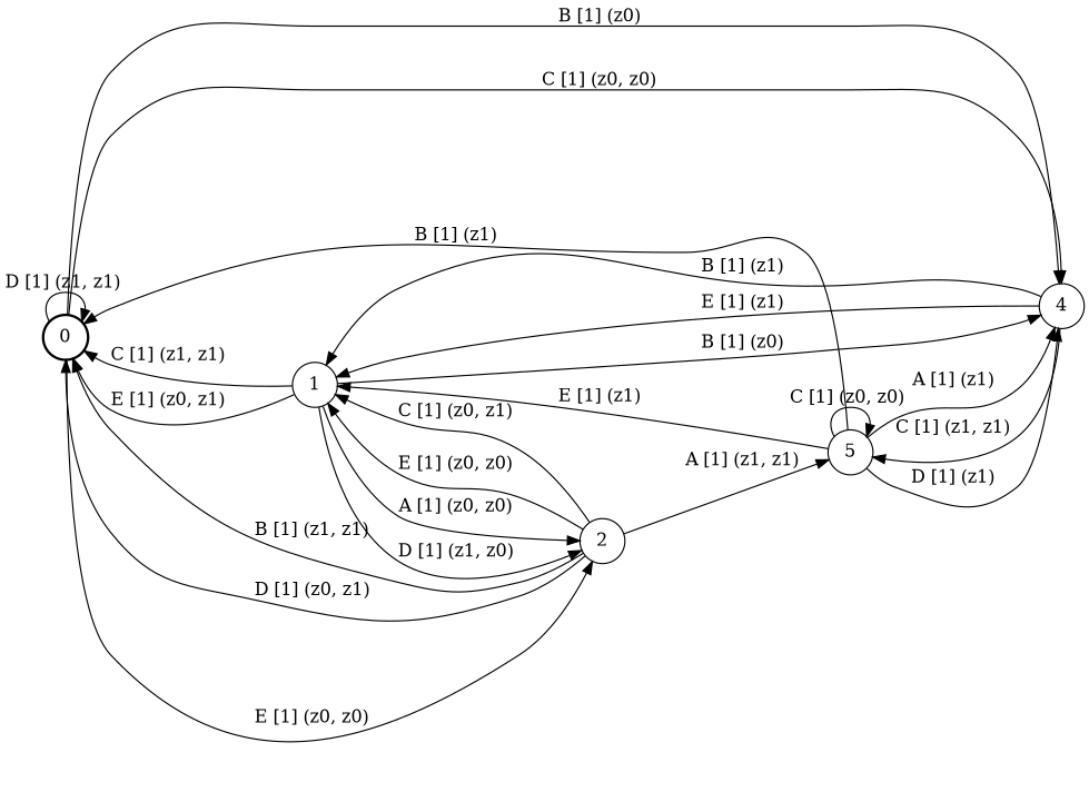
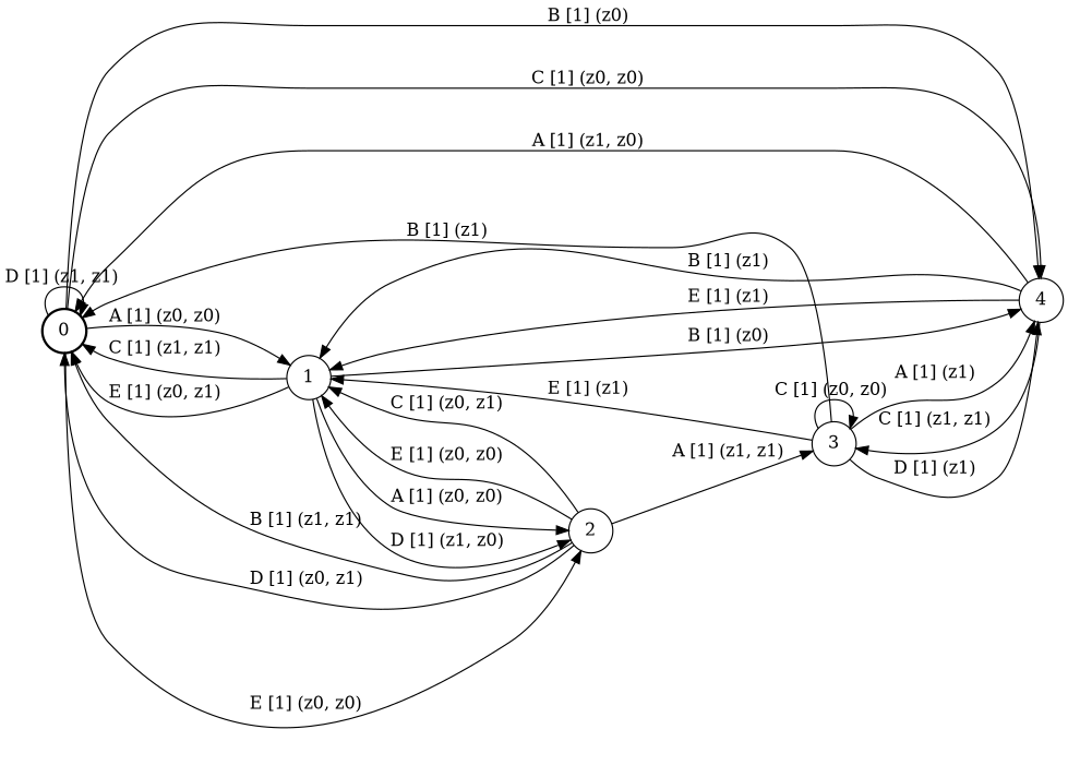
  digraph {
    rankdir=LR
    node [shape=circle]
    0 [style=bold]
    1
    4
    2
-   3 [label=5]
+   3
    0 -> 0 [label="D [1] (z1, z1) "]
+   0 -> 1 [label="A [1] (z0, z0) "]
    0 -> 4 [label="B [1] (z0) "]
    0 -> 4 [label="C [1] (z0, z0) "]
    0 -> 2 [label="E [1] (z0, z0) "]
    1 -> 0 [label="C [1] (z1, z1) "]
    1 -> 0 [label="E [1] (z0, z1) "]
    1 -> 4 [label="B [1] (z0) "]
    1 -> 2 [label="A [1] (z0, z0) "]
    1 -> 2 [label="D [1] (z1, z0) "]
+   4 -> 0 [label="A [1] (z1, z0) "]
    4 -> 1 [label="B [1] (z1) "]
    4 -> 1 [label="E [1] (z1) "]
    4 -> 3 [label="C [1] (z1, z1) "]
    2 -> 0 [label="B [1] (z1, z1) "]
    2 -> 0 [label="D [1] (z0, z1) "]
    2 -> 1 [label="C [1] (z0, z1) "]
    2 -> 1 [label="E [1] (z0, z0) "]
    2 -> 3 [label="A [1] (z1, z1) "]
    3 -> 0 [label="B [1] (z1) "]
    3 -> 1 [label="E [1] (z1) "]
    3 -> 4 [label="A [1] (z1) "]
    3 -> 4 [label="D [1] (z1) "]
    3 -> 3 [label="C [1] (z0, z0) "]
  }
